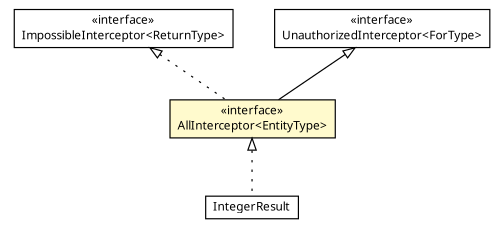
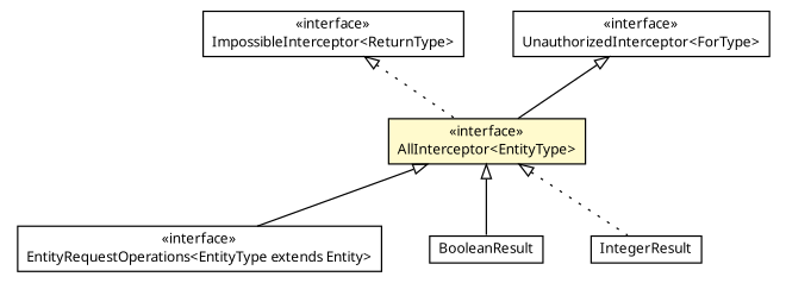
  digraph {
    fontname="Noto Sans"
    nodesep=0.25
    ranksep=0.5
    node [fontcolor=black fontname="Noto Sans" fontsize=10.0 shape=plaintext]
    edge [arrowtail=empty dir=back fontname="Noto Sans" fontsize=10 headport=p labelfontname=arial labelfontsize=10 style=solid tailport=p]
+   n1 [label=<<table title="io.nextweb.operations.entity.EntityRequestOperations" border="0" cellborder="1" cellspacing="0" cellpadding="2" port="p" href="../entity/EntityRequestOperations.html"> 		<tr><td><table border="0" cellspacing="0" cellpadding="1"> <tr><td align="center" balign="center"> &#171;interface&#187; </td></tr> <tr><td align="center" balign="center"> EntityRequestOperations&lt;EntityType extends Entity&gt; </td></tr> 		</table></td></tr> 		</table>>]
    n2 [label=<<table title="io.nextweb.operations.exceptions.AllInterceptor" border="0" cellborder="1" cellspacing="0" cellpadding="2" port="p" bgcolor="lemonChiffon" href="./AllInterceptor.html"> 		<tr><td><table border="0" cellspacing="0" cellpadding="1"> <tr><td align="center" balign="center"> &#171;interface&#187; </td></tr> <tr><td align="center" balign="center"> AllInterceptor&lt;EntityType&gt; </td></tr> 		</table></td></tr> 		</table>>]
+   n3 [label=<<table title="io.nextweb.fn.BooleanResult" border="0" cellborder="1" cellspacing="0" cellpadding="2" port="p" href="../../fn/BooleanResult.html"> 		<tr><td><table border="0" cellspacing="0" cellpadding="1"> <tr><td align="center" balign="center"> BooleanResult </td></tr> 		</table></td></tr> 		</table>>]
    n4 [label=<<table title="io.nextweb.fn.IntegerResult" border="0" cellborder="1" cellspacing="0" cellpadding="2" port="p" href="../../fn/IntegerResult.html"> 		<tr><td><table border="0" cellspacing="0" cellpadding="1"> <tr><td align="center" balign="center"> IntegerResult </td></tr> 		</table></td></tr> 		</table>>]
    n5 [label=<<table title="io.nextweb.operations.exceptions.ImpossibleInterceptor" border="0" cellborder="1" cellspacing="0" cellpadding="2" port="p" href="./ImpossibleInterceptor.html"> 		<tr><td><table border="0" cellspacing="0" cellpadding="1"> <tr><td align="center" balign="center"> &#171;interface&#187; </td></tr> <tr><td align="center" balign="center"> ImpossibleInterceptor&lt;ReturnType&gt; </td></tr> 		</table></td></tr> 		</table>>]
    n6 [label=<<table title="io.nextweb.operations.exceptions.UnauthorizedInterceptor" border="0" cellborder="1" cellspacing="0" cellpadding="2" port="p" href="./UnauthorizedInterceptor.html"> 		<tr><td><table border="0" cellspacing="0" cellpadding="1"> <tr><td align="center" balign="center"> &#171;interface&#187; </td></tr> <tr><td align="center" balign="center"> UnauthorizedInterceptor&lt;ForType&gt; </td></tr> 		</table></td></tr> 		</table>>]
+   n2 -> n1
+   n2 -> n3
    n2 -> n4 [style=dotted]
    n5 -> n2 [style=dotted]
    n6 -> n2
  }
